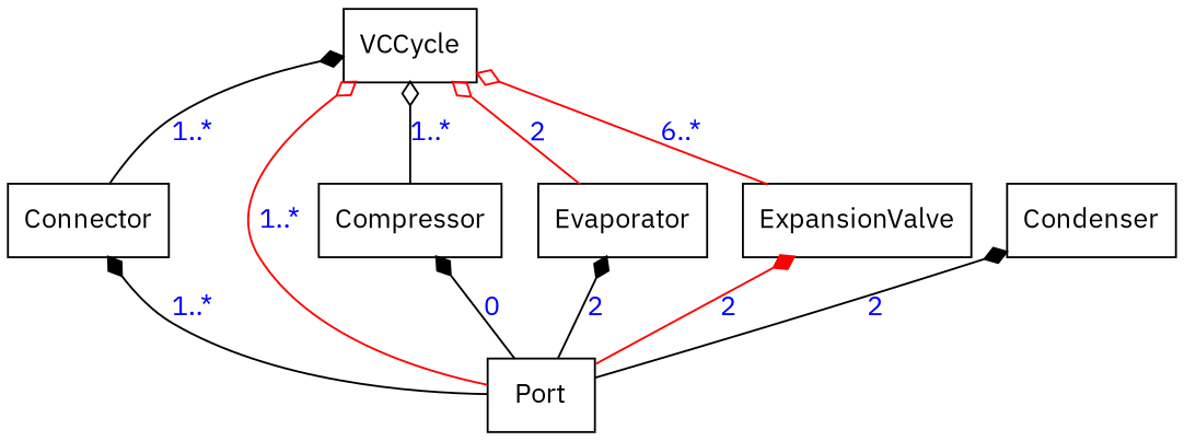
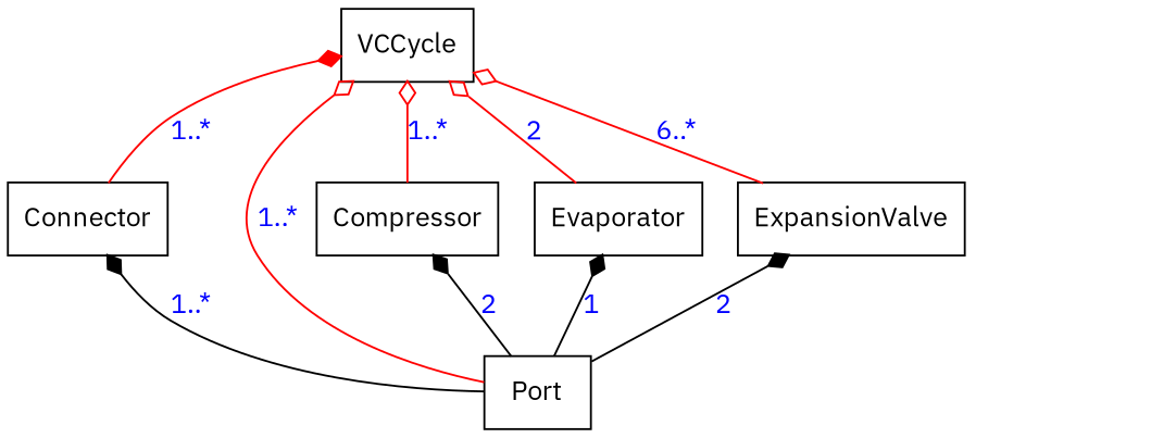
  digraph {
    fontname="IBM Plex Sans"
    rankdir=BT
    node [fontname="IBM Plex Sans" shape=record]
    edge [arrowhead=diamond arrowtail=none fontcolor=blue fontname="IBM Plex Sans" style=solid]
    Connector
    VCCycle
    Compressor
    Evaporator
    ExpansionValve
    Port
-   Condenser
-   Connector -> VCCycle [label="1..*"]
-   Compressor -> VCCycle [arrowhead=odiamond color=black label="1..*"]
+   Connector -> VCCycle [label="1..*" color=red]
+   Compressor -> VCCycle [arrowhead=odiamond color=red label="1..*"]
    Evaporator -> VCCycle [arrowhead=odiamond color=red label=2]
    ExpansionValve -> VCCycle [arrowhead=odiamond color=red label="6..*"]
    Port -> Connector [label="1..*"]
    Port -> VCCycle [arrowhead=odiamond color=red label="1..*"]
-   Port -> Compressor [label=0]
-   Port -> Evaporator [label=2]
-   Port -> ExpansionValve [label=2 color=red]
-   Port -> Condenser [label=2]
+   Port -> Compressor [label=2]
+   Port -> Evaporator [label=1]
+   Port -> ExpansionValve [label=2]
  }
